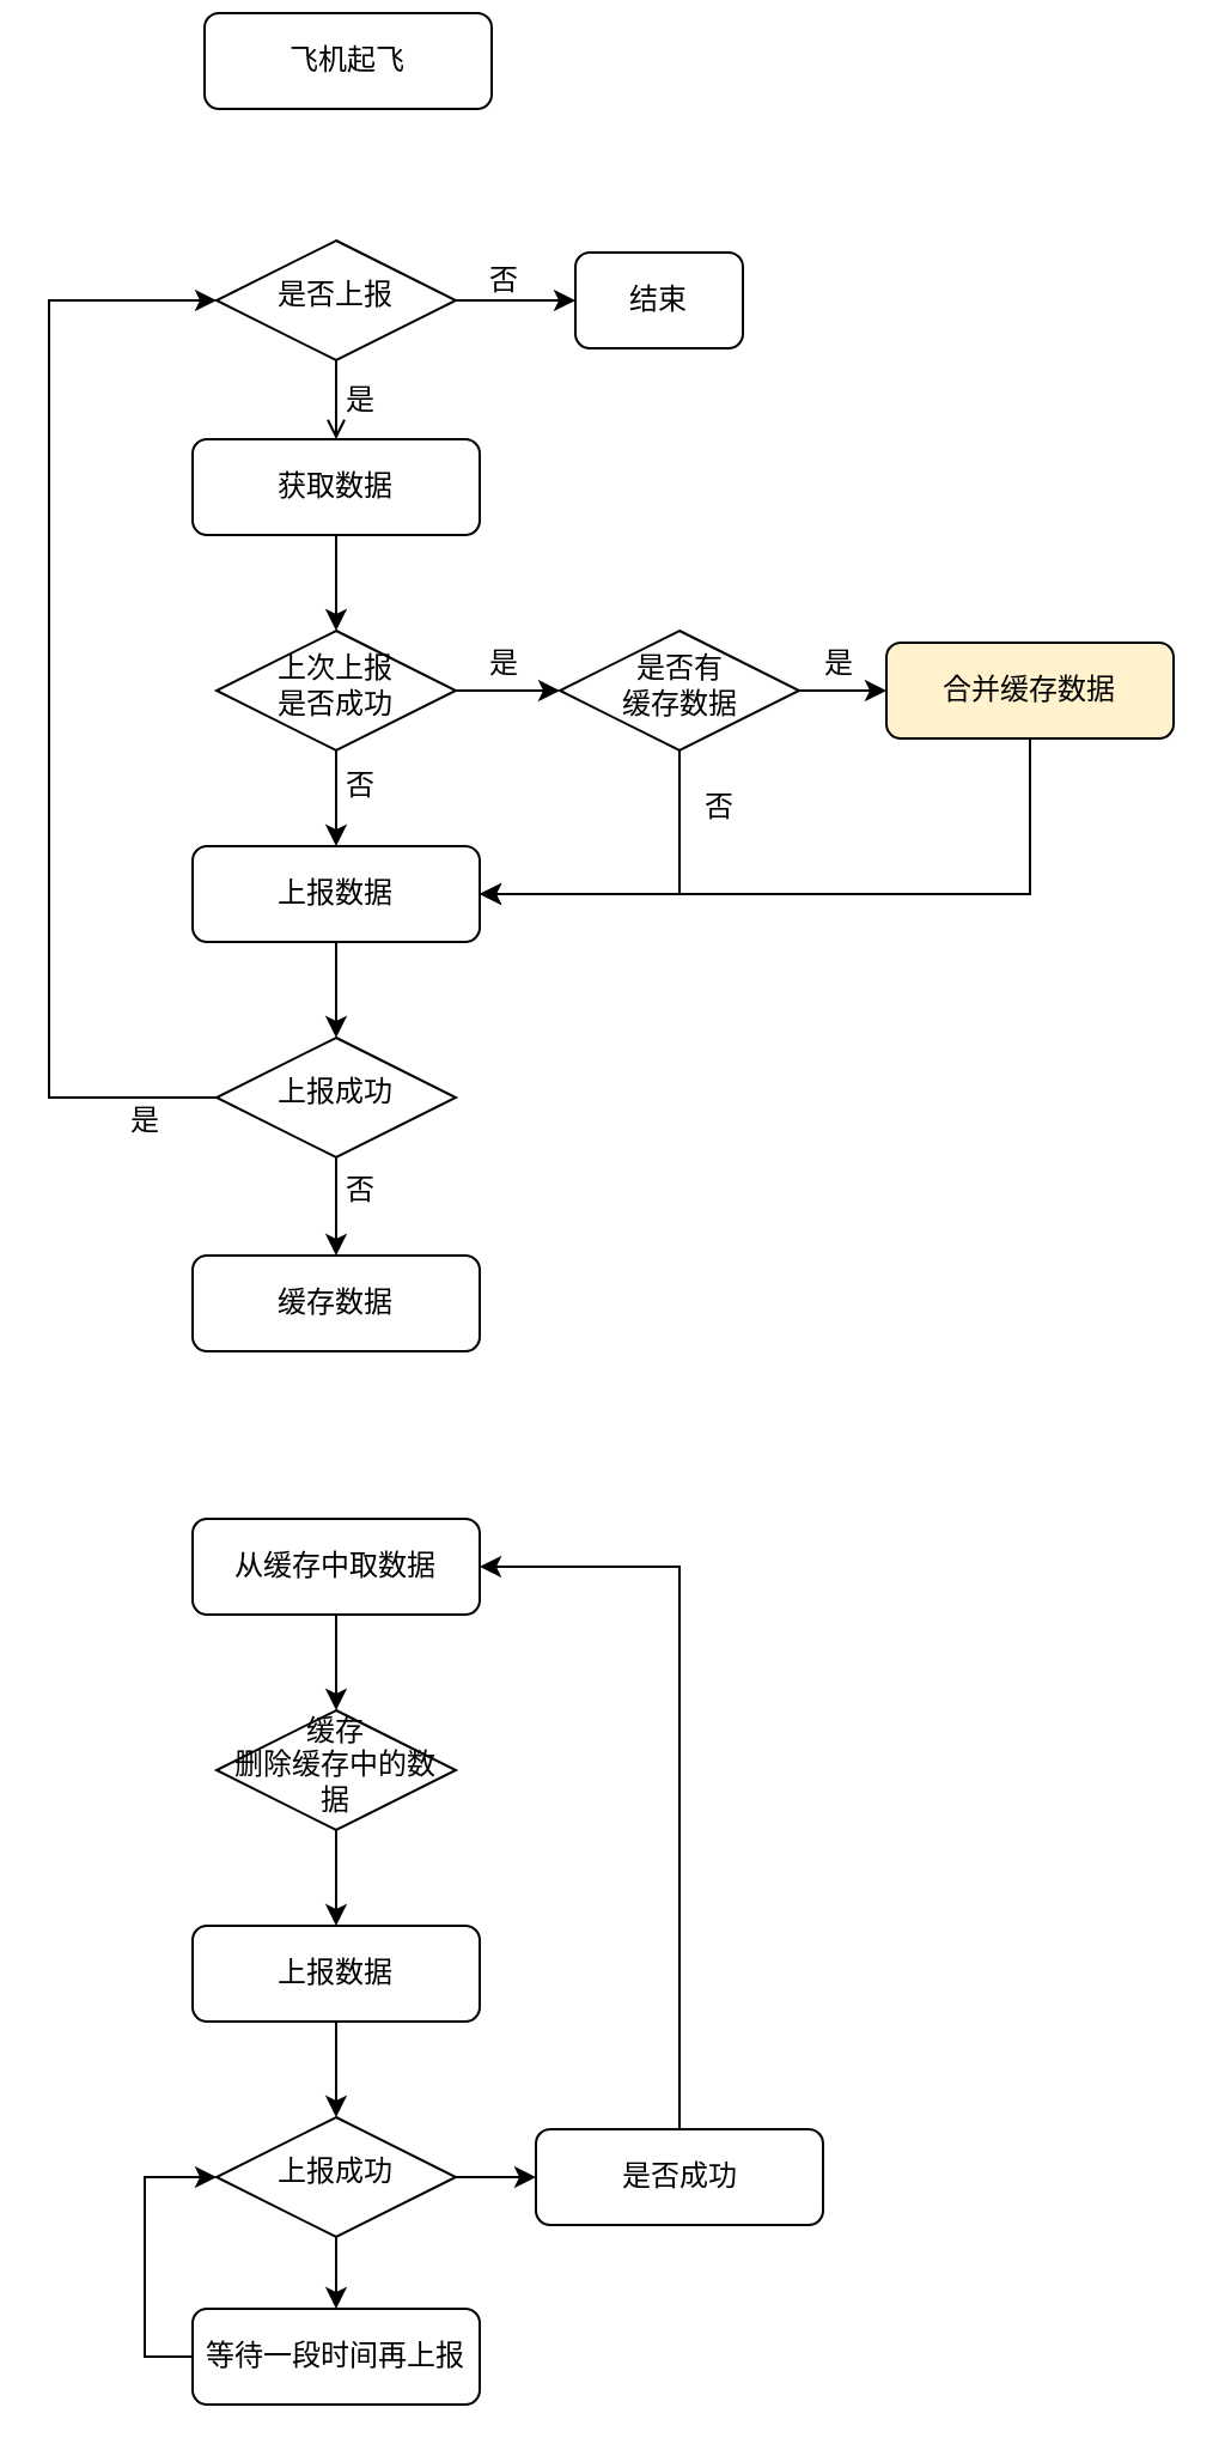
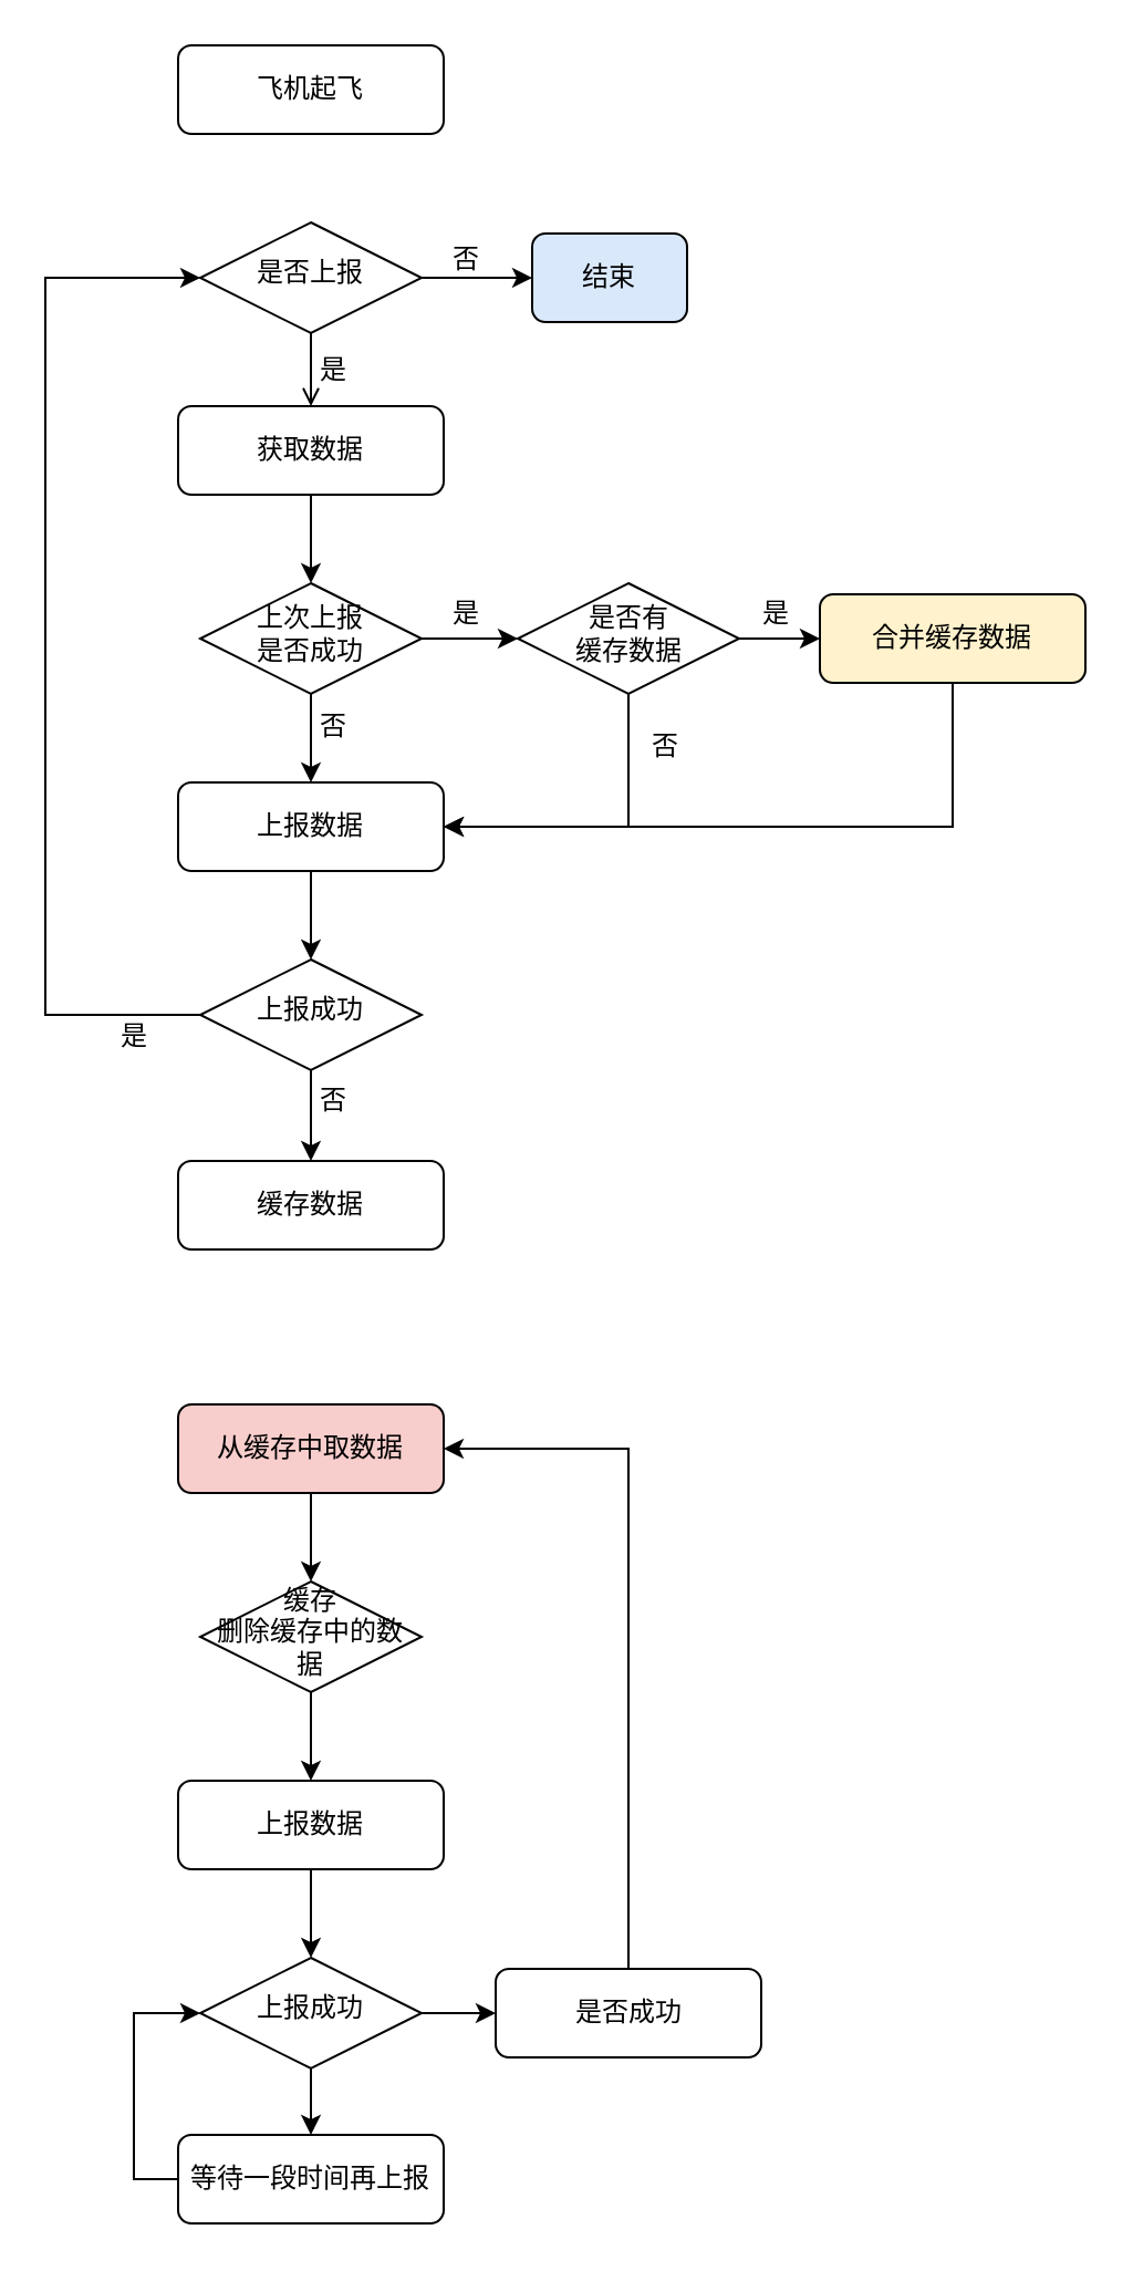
  <mxCell id="0" />
  <mxCell id="1" parent="0" />
- <mxCell id="2" value="飞机起飞" style="rounded=1;whiteSpace=wrap;html=1;fontSize=12;glass=0;strokeWidth=1;shadow=0;" parent="1" vertex="1"><mxGeometry x="85" y="5" width="120" height="40" as="geometry" /></mxCell>
+ <mxCell id="2" value="飞机起飞" style="rounded=1;whiteSpace=wrap;html=1;fontSize=12;glass=0;strokeWidth=1;shadow=0;" parent="1" vertex="1"><mxGeometry x="80" y="20" width="120" height="40" as="geometry" /></mxCell>
  <mxCell id="3" style="edgeStyle=orthogonalEdgeStyle;rounded=0;orthogonalLoop=1;jettySize=auto;html=1;exitX=0.5;exitY=1;exitDx=0;exitDy=0;entryX=0.5;entryY=0;entryDx=0;entryDy=0;endArrow=open;" edge="1" parent="1" source="5" target="8"><mxGeometry relative="1" as="geometry" /></mxCell>
  <mxCell id="4" style="edgeStyle=orthogonalEdgeStyle;rounded=0;orthogonalLoop=1;jettySize=auto;html=1;exitX=1;exitY=0.5;exitDx=0;exitDy=0;entryX=0;entryY=0.5;entryDx=0;entryDy=0;" edge="1" parent="1" source="5" target="6"><mxGeometry relative="1" as="geometry" /></mxCell>
  <mxCell id="5" value="是否上报" style="rhombus;whiteSpace=wrap;html=1;shadow=0;fontFamily=Helvetica;fontSize=12;align=center;strokeWidth=1;spacing=6;spacingTop=-4;" parent="1" vertex="1"><mxGeometry x="90" y="100" width="100" height="50" as="geometry" /></mxCell>
- <mxCell id="6" value="结束" style="rounded=1;whiteSpace=wrap;html=1;fontSize=12;glass=0;strokeWidth=1;shadow=0;" parent="1" vertex="1"><mxGeometry x="240" y="105" width="70" height="40" as="geometry" /></mxCell>
+ <mxCell id="6" value="结束" style="rounded=1;whiteSpace=wrap;html=1;fontSize=12;glass=0;strokeWidth=1;shadow=0;fillColor=#dae8fc;" parent="1" vertex="1"><mxGeometry x="240" y="105" width="70" height="40" as="geometry" /></mxCell>
  <mxCell id="7" value="" style="edgeStyle=orthogonalEdgeStyle;rounded=0;orthogonalLoop=1;jettySize=auto;html=1;" edge="1" parent="1" source="8"><mxGeometry relative="1" as="geometry"><mxPoint x="140" y="263" as="targetPoint" /></mxGeometry></mxCell>
  <mxCell id="8" value="获取数据" style="rounded=1;whiteSpace=wrap;html=1;fontSize=12;glass=0;strokeWidth=1;shadow=0;" vertex="1" parent="1"><mxGeometry x="80" y="183" width="120" height="40" as="geometry" /></mxCell>
  <mxCell id="9" style="edgeStyle=orthogonalEdgeStyle;rounded=0;orthogonalLoop=1;jettySize=auto;html=1;exitX=0.5;exitY=1;exitDx=0;exitDy=0;entryX=0.5;entryY=0;entryDx=0;entryDy=0;" edge="1" parent="1" source="11" target="12"><mxGeometry relative="1" as="geometry" /></mxCell>
  <mxCell id="10" style="edgeStyle=orthogonalEdgeStyle;rounded=0;orthogonalLoop=1;jettySize=auto;html=1;exitX=0;exitY=0.5;exitDx=0;exitDy=0;entryX=0;entryY=0.5;entryDx=0;entryDy=0;" edge="1" parent="1" source="11" target="5"><mxGeometry relative="1" as="geometry"><Array as="points"><mxPoint x="20" y="458" /><mxPoint x="20" y="125" /></Array></mxGeometry></mxCell>
  <mxCell id="11" value="上报成功" style="rhombus;whiteSpace=wrap;html=1;shadow=0;fontFamily=Helvetica;fontSize=12;align=center;strokeWidth=1;spacing=6;spacingTop=-4;" vertex="1" parent="1"><mxGeometry x="90" y="433" width="100" height="50" as="geometry" /></mxCell>
  <mxCell id="12" value="缓存数据" style="whiteSpace=wrap;html=1;rounded=1;glass=0;strokeWidth=1;shadow=0;" vertex="1" parent="1"><mxGeometry x="80" y="524" width="120" height="40" as="geometry" /></mxCell>
  <mxCell id="13" style="edgeStyle=orthogonalEdgeStyle;rounded=0;orthogonalLoop=1;jettySize=auto;html=1;exitX=0.5;exitY=1;exitDx=0;exitDy=0;entryX=0.5;entryY=0;entryDx=0;entryDy=0;" edge="1" parent="1" source="15" target="19"><mxGeometry relative="1" as="geometry" /></mxCell>
  <mxCell id="14" style="edgeStyle=orthogonalEdgeStyle;rounded=0;orthogonalLoop=1;jettySize=auto;html=1;exitX=1;exitY=0.5;exitDx=0;exitDy=0;entryX=0;entryY=0.5;entryDx=0;entryDy=0;" edge="1" parent="1" source="15" target="22"><mxGeometry relative="1" as="geometry" /></mxCell>
  <mxCell id="15" value="上次上报&lt;br&gt;是否成功" style="rhombus;whiteSpace=wrap;html=1;shadow=0;fontFamily=Helvetica;fontSize=12;align=center;strokeWidth=1;spacing=6;spacingTop=-4;" vertex="1" parent="1"><mxGeometry x="90" y="263" width="100" height="50" as="geometry" /></mxCell>
  <mxCell id="16" style="edgeStyle=orthogonalEdgeStyle;rounded=0;orthogonalLoop=1;jettySize=auto;html=1;exitX=0.5;exitY=1;exitDx=0;exitDy=0;entryX=1;entryY=0.5;entryDx=0;entryDy=0;" edge="1" parent="1" source="17" target="19"><mxGeometry relative="1" as="geometry" /></mxCell>
  <mxCell id="17" value="合并缓存数据" style="rounded=1;whiteSpace=wrap;html=1;fontSize=12;glass=0;strokeWidth=1;shadow=0;fillColor=#fff2cc;" vertex="1" parent="1"><mxGeometry x="370" y="268" width="120" height="40" as="geometry" /></mxCell>
  <mxCell id="18" style="edgeStyle=orthogonalEdgeStyle;rounded=0;orthogonalLoop=1;jettySize=auto;html=1;exitX=0.5;exitY=1;exitDx=0;exitDy=0;entryX=0.5;entryY=0;entryDx=0;entryDy=0;" edge="1" parent="1" source="19" target="11"><mxGeometry relative="1" as="geometry" /></mxCell>
  <mxCell id="19" value="上报数据" style="rounded=1;whiteSpace=wrap;html=1;fontSize=12;glass=0;strokeWidth=1;shadow=0;" vertex="1" parent="1"><mxGeometry x="80" y="353" width="120" height="40" as="geometry" /></mxCell>
  <mxCell id="20" style="edgeStyle=orthogonalEdgeStyle;rounded=0;orthogonalLoop=1;jettySize=auto;html=1;exitX=1;exitY=0.5;exitDx=0;exitDy=0;entryX=0;entryY=0.5;entryDx=0;entryDy=0;" edge="1" parent="1" source="22" target="17"><mxGeometry relative="1" as="geometry" /></mxCell>
  <mxCell id="21" style="edgeStyle=orthogonalEdgeStyle;rounded=0;orthogonalLoop=1;jettySize=auto;html=1;exitX=0.5;exitY=1;exitDx=0;exitDy=0;entryX=1;entryY=0.5;entryDx=0;entryDy=0;" edge="1" parent="1" source="22" target="19"><mxGeometry relative="1" as="geometry" /></mxCell>
  <mxCell id="22" value="是否有&lt;br&gt;缓存数据" style="rhombus;whiteSpace=wrap;html=1;shadow=0;fontFamily=Helvetica;fontSize=12;align=center;strokeWidth=1;spacing=6;spacingTop=-4;" vertex="1" parent="1"><mxGeometry x="233.5" y="263" width="100" height="50" as="geometry" /></mxCell>
  <mxCell id="23" value="否" style="text;html=1;align=center;verticalAlign=middle;resizable=0;points=[];autosize=1;strokeColor=none;fillColor=none;" vertex="1" parent="1"><mxGeometry x="130" y="482" width="40" height="30" as="geometry" /></mxCell>
  <mxCell id="24" value="是" style="text;html=1;align=center;verticalAlign=middle;resizable=0;points=[];autosize=1;strokeColor=none;fillColor=none;" vertex="1" parent="1"><mxGeometry x="40" y="453" width="40" height="30" as="geometry" /></mxCell>
  <mxCell id="25" value="否" style="text;html=1;align=center;verticalAlign=middle;resizable=0;points=[];autosize=1;strokeColor=none;fillColor=none;" vertex="1" parent="1"><mxGeometry x="280" y="322" width="40" height="30" as="geometry" /></mxCell>
  <mxCell id="26" value="是" style="text;html=1;align=center;verticalAlign=middle;resizable=0;points=[];autosize=1;strokeColor=none;fillColor=none;" vertex="1" parent="1"><mxGeometry x="330" y="262" width="40" height="30" as="geometry" /></mxCell>
  <mxCell id="27" value="否" style="text;html=1;align=center;verticalAlign=middle;resizable=0;points=[];autosize=1;strokeColor=none;fillColor=none;" vertex="1" parent="1"><mxGeometry x="130" y="313" width="40" height="30" as="geometry" /></mxCell>
  <mxCell id="28" value="是" style="text;html=1;align=center;verticalAlign=middle;resizable=0;points=[];autosize=1;strokeColor=none;fillColor=none;" vertex="1" parent="1"><mxGeometry x="190" y="262" width="40" height="30" as="geometry" /></mxCell>
  <mxCell id="29" value="是" style="text;html=1;align=center;verticalAlign=middle;resizable=0;points=[];autosize=1;strokeColor=none;fillColor=none;" vertex="1" parent="1"><mxGeometry x="130" y="152" width="40" height="30" as="geometry" /></mxCell>
  <mxCell id="30" value="否" style="text;html=1;align=center;verticalAlign=middle;resizable=0;points=[];autosize=1;strokeColor=none;fillColor=none;" vertex="1" parent="1"><mxGeometry x="190" y="102" width="40" height="30" as="geometry" /></mxCell>
  <mxCell id="31" style="edgeStyle=orthogonalEdgeStyle;rounded=0;orthogonalLoop=1;jettySize=auto;html=1;exitX=0.5;exitY=1;exitDx=0;exitDy=0;entryX=0.5;entryY=0;entryDx=0;entryDy=0;" edge="1" parent="1" source="32" target="43"><mxGeometry relative="1" as="geometry" /></mxCell>
- <mxCell id="32" value="从缓存中取数据" style="whiteSpace=wrap;html=1;rounded=1;glass=0;strokeWidth=1;shadow=0;" vertex="1" parent="1"><mxGeometry x="80" y="634" width="120" height="40" as="geometry" /></mxCell>
+ <mxCell id="32" value="从缓存中取数据" style="whiteSpace=wrap;html=1;rounded=1;glass=0;strokeWidth=1;shadow=0;fillColor=#f8cecc;" vertex="1" parent="1"><mxGeometry x="80" y="634" width="120" height="40" as="geometry" /></mxCell>
  <mxCell id="33" style="edgeStyle=orthogonalEdgeStyle;rounded=0;orthogonalLoop=1;jettySize=auto;html=1;exitX=0.5;exitY=1;exitDx=0;exitDy=0;entryX=0.5;entryY=0;entryDx=0;entryDy=0;" edge="1" parent="1" source="34" target="37"><mxGeometry relative="1" as="geometry" /></mxCell>
  <mxCell id="34" value="上报数据" style="whiteSpace=wrap;html=1;rounded=1;glass=0;strokeWidth=1;shadow=0;" vertex="1" parent="1"><mxGeometry x="80" y="804" width="120" height="40" as="geometry" /></mxCell>
  <mxCell id="35" style="edgeStyle=orthogonalEdgeStyle;rounded=0;orthogonalLoop=1;jettySize=auto;html=1;exitX=0.5;exitY=1;exitDx=0;exitDy=0;entryX=0.5;entryY=0;entryDx=0;entryDy=0;" edge="1" parent="1" source="37" target="39"><mxGeometry relative="1" as="geometry" /></mxCell>
  <mxCell id="36" style="edgeStyle=orthogonalEdgeStyle;rounded=0;orthogonalLoop=1;jettySize=auto;html=1;exitX=1;exitY=0.5;exitDx=0;exitDy=0;entryX=0;entryY=0.5;entryDx=0;entryDy=0;" edge="1" parent="1" source="37" target="41"><mxGeometry relative="1" as="geometry" /></mxCell>
  <mxCell id="37" value="上报成功" style="rhombus;whiteSpace=wrap;html=1;shadow=0;fontFamily=Helvetica;fontSize=12;align=center;strokeWidth=1;spacing=6;spacingTop=-4;" vertex="1" parent="1"><mxGeometry x="90" y="884" width="100" height="50" as="geometry" /></mxCell>
  <mxCell id="38" style="edgeStyle=orthogonalEdgeStyle;rounded=0;orthogonalLoop=1;jettySize=auto;html=1;exitX=0;exitY=0.5;exitDx=0;exitDy=0;entryX=0;entryY=0.5;entryDx=0;entryDy=0;" edge="1" parent="1" source="39" target="37"><mxGeometry relative="1" as="geometry" /></mxCell>
  <mxCell id="39" value="等待一段时间再上报" style="whiteSpace=wrap;html=1;rounded=1;glass=0;strokeWidth=1;shadow=0;" vertex="1" parent="1"><mxGeometry x="80" y="964" width="120" height="40" as="geometry" /></mxCell>
  <mxCell id="40" style="edgeStyle=orthogonalEdgeStyle;rounded=0;orthogonalLoop=1;jettySize=auto;html=1;exitX=0.5;exitY=0;exitDx=0;exitDy=0;entryX=1;entryY=0.5;entryDx=0;entryDy=0;" edge="1" parent="1" source="41" target="32"><mxGeometry relative="1" as="geometry" /></mxCell>
  <mxCell id="41" value="是否成功" style="whiteSpace=wrap;html=1;rounded=1;glass=0;strokeWidth=1;shadow=0;" vertex="1" parent="1"><mxGeometry x="223.5" y="889" width="120" height="40" as="geometry" /></mxCell>
  <mxCell id="42" style="edgeStyle=orthogonalEdgeStyle;rounded=0;orthogonalLoop=1;jettySize=auto;html=1;exitX=0.5;exitY=1;exitDx=0;exitDy=0;entryX=0.5;entryY=0;entryDx=0;entryDy=0;" edge="1" parent="1" source="43" target="34"><mxGeometry relative="1" as="geometry" /></mxCell>
  <mxCell id="43" value="缓存&lt;br&gt;删除缓存中的数据" style="rhombus;whiteSpace=wrap;html=1;shadow=0;fontFamily=Helvetica;fontSize=12;align=center;strokeWidth=1;spacing=6;spacingTop=-4;" vertex="1" parent="1"><mxGeometry x="90" y="714" width="100" height="50" as="geometry" /></mxCell>
